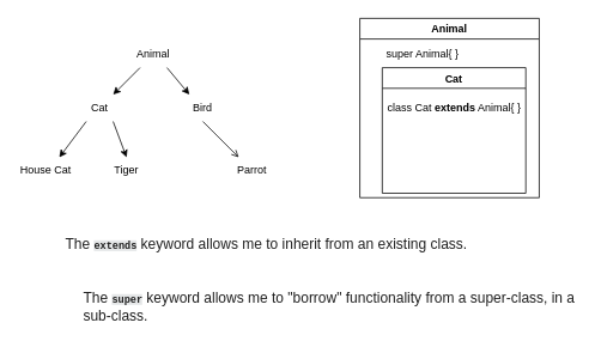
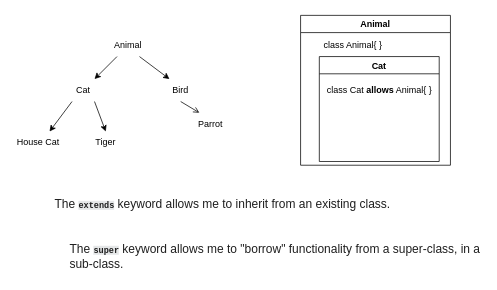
  <mxCell id="0" />
  <mxCell id="1" parent="0" />
  <mxCell id="2" style="edgeStyle=none;html=1;exitX=0.25;exitY=1;exitDx=0;exitDy=0;" edge="1" parent="1" source="4" target="7"><mxGeometry relative="1" as="geometry" /></mxCell>
  <mxCell id="3" style="edgeStyle=none;html=1;exitX=0.75;exitY=1;exitDx=0;exitDy=0;entryX=0.25;entryY=0;entryDx=0;entryDy=0;" edge="1" parent="1" source="4" target="9"><mxGeometry relative="1" as="geometry" /></mxCell>
  <mxCell id="4" value="Animal" style="text;html=1;strokeColor=none;fillColor=none;align=center;verticalAlign=middle;whiteSpace=wrap;rounded=0;" vertex="1" parent="1"><mxGeometry x="140" y="45" width="60" height="30" as="geometry" /></mxCell>
  <mxCell id="5" style="edgeStyle=none;html=1;exitX=0.75;exitY=1;exitDx=0;exitDy=0;entryX=0.5;entryY=0;entryDx=0;entryDy=0;" edge="1" parent="1" source="7" target="11"><mxGeometry relative="1" as="geometry" /></mxCell>
  <mxCell id="6" style="edgeStyle=none;html=1;exitX=0.25;exitY=1;exitDx=0;exitDy=0;entryX=0.75;entryY=0;entryDx=0;entryDy=0;" edge="1" parent="1" source="7" target="10"><mxGeometry relative="1" as="geometry" /></mxCell>
  <mxCell id="7" value="Cat" style="text;html=1;strokeColor=none;fillColor=none;align=center;verticalAlign=middle;whiteSpace=wrap;rounded=0;" vertex="1" parent="1"><mxGeometry x="80" y="105" width="60" height="30" as="geometry" /></mxCell>
  <mxCell id="8" style="edgeStyle=none;html=1;exitX=0.5;exitY=1;exitDx=0;exitDy=0;entryX=0.25;entryY=0;entryDx=0;entryDy=0;endArrow=open;" edge="1" parent="1" source="9" target="12"><mxGeometry relative="1" as="geometry" /></mxCell>
- <mxCell id="9" value="Bird" style="text;html=1;strokeColor=none;fillColor=none;align=center;verticalAlign=middle;whiteSpace=wrap;rounded=0;" vertex="1" parent="1"><mxGeometry x="195" y="105" width="60" height="30" as="geometry" /></mxCell>
+ <mxCell id="9" value="Bird" style="text;html=1;strokeColor=none;fillColor=none;align=center;verticalAlign=middle;whiteSpace=wrap;rounded=0;" vertex="1" parent="1"><mxGeometry x="210" y="105" width="60" height="30" as="geometry" /></mxCell>
  <mxCell id="10" value="House Cat" style="text;html=1;strokeColor=none;fillColor=none;align=center;verticalAlign=middle;whiteSpace=wrap;rounded=0;" vertex="1" parent="1"><mxGeometry x="20" y="175" width="60" height="30" as="geometry" /></mxCell>
  <mxCell id="11" value="Tiger" style="text;html=1;strokeColor=none;fillColor=none;align=center;verticalAlign=middle;whiteSpace=wrap;rounded=0;" vertex="1" parent="1"><mxGeometry x="110" y="175" width="60" height="30" as="geometry" /></mxCell>
- <mxCell id="12" value="Parrot" style="text;html=1;strokeColor=none;fillColor=none;align=center;verticalAlign=middle;whiteSpace=wrap;rounded=0;" vertex="1" parent="1"><mxGeometry x="250" y="175" width="60" height="30" as="geometry" /></mxCell>
+ <mxCell id="12" value="Parrot" style="text;html=1;strokeColor=none;fillColor=none;align=center;verticalAlign=middle;whiteSpace=wrap;rounded=0;" vertex="1" parent="1"><mxGeometry x="250" y="150" width="60" height="30" as="geometry" /></mxCell>
  <mxCell id="13" value="&lt;meta charset=&quot;utf-8&quot;&gt;&lt;span style=&quot;color: rgb(31, 31, 31); font-family: &amp;quot;source sans pro&amp;quot;, arial, sans-serif; font-size: 16px; font-style: normal; font-weight: 400; letter-spacing: normal; text-indent: 0px; text-transform: none; word-spacing: 0px; background-color: rgb(255, 255, 255); display: inline; float: none;&quot;&gt;The&amp;nbsp;&lt;/span&gt;&lt;var style=&quot;box-sizing: border-box; background-color: rgb(229, 231, 232); font-family: courier, &amp;quot;courier new&amp;quot;, monospace; font-size: 0.95em; font-style: normal; font-weight: bold; color: rgb(31, 31, 31); letter-spacing: normal; text-indent: 0px; text-transform: none; word-spacing: 0px;&quot;&gt;extends&lt;/var&gt;&lt;span style=&quot;color: rgb(31, 31, 31); font-family: &amp;quot;source sans pro&amp;quot;, arial, sans-serif; font-size: 16px; font-style: normal; font-weight: 400; letter-spacing: normal; text-indent: 0px; text-transform: none; word-spacing: 0px; background-color: rgb(255, 255, 255); display: inline; float: none;&quot;&gt;&amp;nbsp;keyword allows me to inherit from an existing class.&lt;/span&gt;" style="text;whiteSpace=wrap;html=1;" vertex="1" parent="1"><mxGeometry x="70" y="255" width="470" height="30" as="geometry" /></mxCell>
  <mxCell id="14" value="Animal" style="swimlane;" vertex="1" parent="1"><mxGeometry x="400" y="20" width="200" height="200" as="geometry" /></mxCell>
- <mxCell id="15" value="super Animal{ }" style="text;html=1;strokeColor=none;fillColor=none;align=center;verticalAlign=middle;whiteSpace=wrap;rounded=0;" vertex="1" parent="14"><mxGeometry y="25" width="140" height="30" as="geometry" /></mxCell>
+ <mxCell id="15" value="class Animal{ }" style="text;html=1;strokeColor=none;fillColor=none;align=center;verticalAlign=middle;whiteSpace=wrap;rounded=0;" vertex="1" parent="14"><mxGeometry y="25" width="140" height="30" as="geometry" /></mxCell>
  <mxCell id="16" value="Cat" style="swimlane;" vertex="1" parent="14"><mxGeometry x="25" y="55" width="160" height="140" as="geometry" /></mxCell>
- <mxCell id="17" value="class Cat &lt;b&gt;extends&lt;/b&gt; Animal{ }" style="text;html=1;strokeColor=none;fillColor=none;align=center;verticalAlign=middle;whiteSpace=wrap;rounded=0;" vertex="1" parent="16"><mxGeometry x="2.5" y="30" width="155" height="30" as="geometry" /></mxCell>
+ <mxCell id="17" value="class Cat &lt;b&gt;allows&lt;/b&gt; Animal{ }" style="text;html=1;strokeColor=none;fillColor=none;align=center;verticalAlign=middle;whiteSpace=wrap;rounded=0;" vertex="1" parent="16"><mxGeometry x="2.5" y="30" width="155" height="30" as="geometry" /></mxCell>
  <mxCell id="18" value="&lt;meta charset=&quot;utf-8&quot;&gt;&lt;span style=&quot;color: rgb(31, 31, 31); font-family: &amp;quot;source sans pro&amp;quot;, arial, sans-serif; font-size: 16px; font-style: normal; font-weight: 400; letter-spacing: normal; text-indent: 0px; text-transform: none; word-spacing: 0px; background-color: rgb(255, 255, 255); display: inline; float: none;&quot;&gt;The&amp;nbsp;&lt;/span&gt;&lt;var style=&quot;box-sizing: border-box; background-color: rgb(229, 231, 232); font-family: courier, &amp;quot;courier new&amp;quot;, monospace; font-size: 0.95em; font-style: normal; font-weight: bold; color: rgb(31, 31, 31); letter-spacing: normal; text-indent: 0px; text-transform: none; word-spacing: 0px;&quot;&gt;super&lt;/var&gt;&lt;span style=&quot;color: rgb(31, 31, 31); font-family: &amp;quot;source sans pro&amp;quot;, arial, sans-serif; font-size: 16px; font-style: normal; font-weight: 400; letter-spacing: normal; text-indent: 0px; text-transform: none; word-spacing: 0px; background-color: rgb(255, 255, 255); display: inline; float: none;&quot;&gt;&amp;nbsp;keyword allows me to &quot;borrow&quot; functionality from a super-class, in a sub-class. &lt;/span&gt;" style="text;whiteSpace=wrap;html=1;" vertex="1" parent="1"><mxGeometry x="90" y="315" width="550" height="50" as="geometry" /></mxCell>
